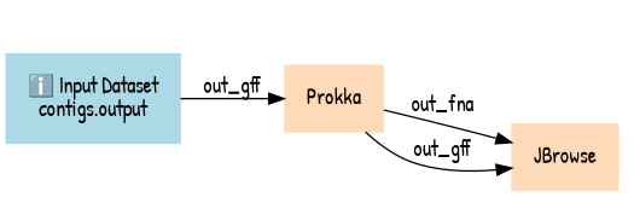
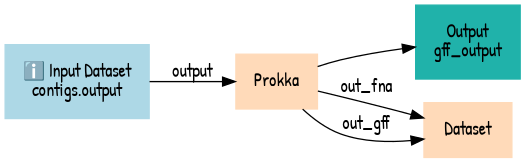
  digraph {
    fontname="Patrick Hand"
    rankdir=LR
    node [color=peachpuff fontname="Patrick Hand" margin="0.2,0.2" shape=box style=filled]
    edge [fontname="Patrick Hand"]
    n1 [color=lightblue label="ℹ️ Input Dataset\ncontigs.output"]
    n2 [label=Prokka]
-   n4 [label=JBrowse]
-   n1 -> n2 [label=out_gff]
+   n3 [color=lightseagreen label="Output\ngff_output"]
+   n4 [label=Dataset]
+   n1 -> n2 [label=output]
+   n2 -> n3
    n2 -> n4 [label=out_fna]
    n2 -> n4 [label=out_gff]
  }
